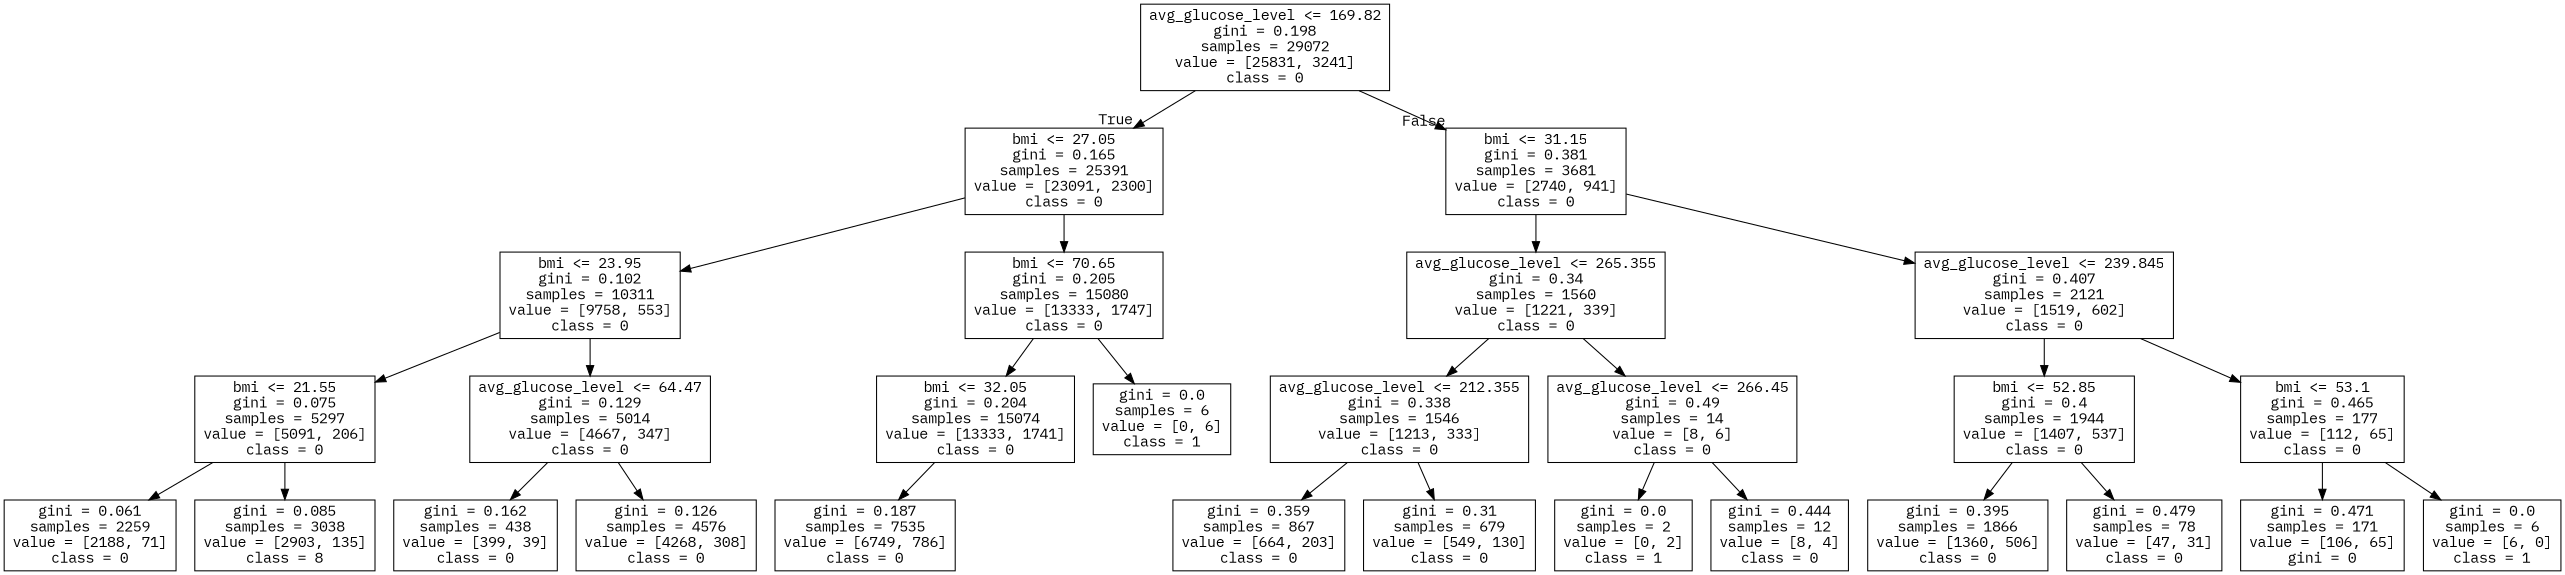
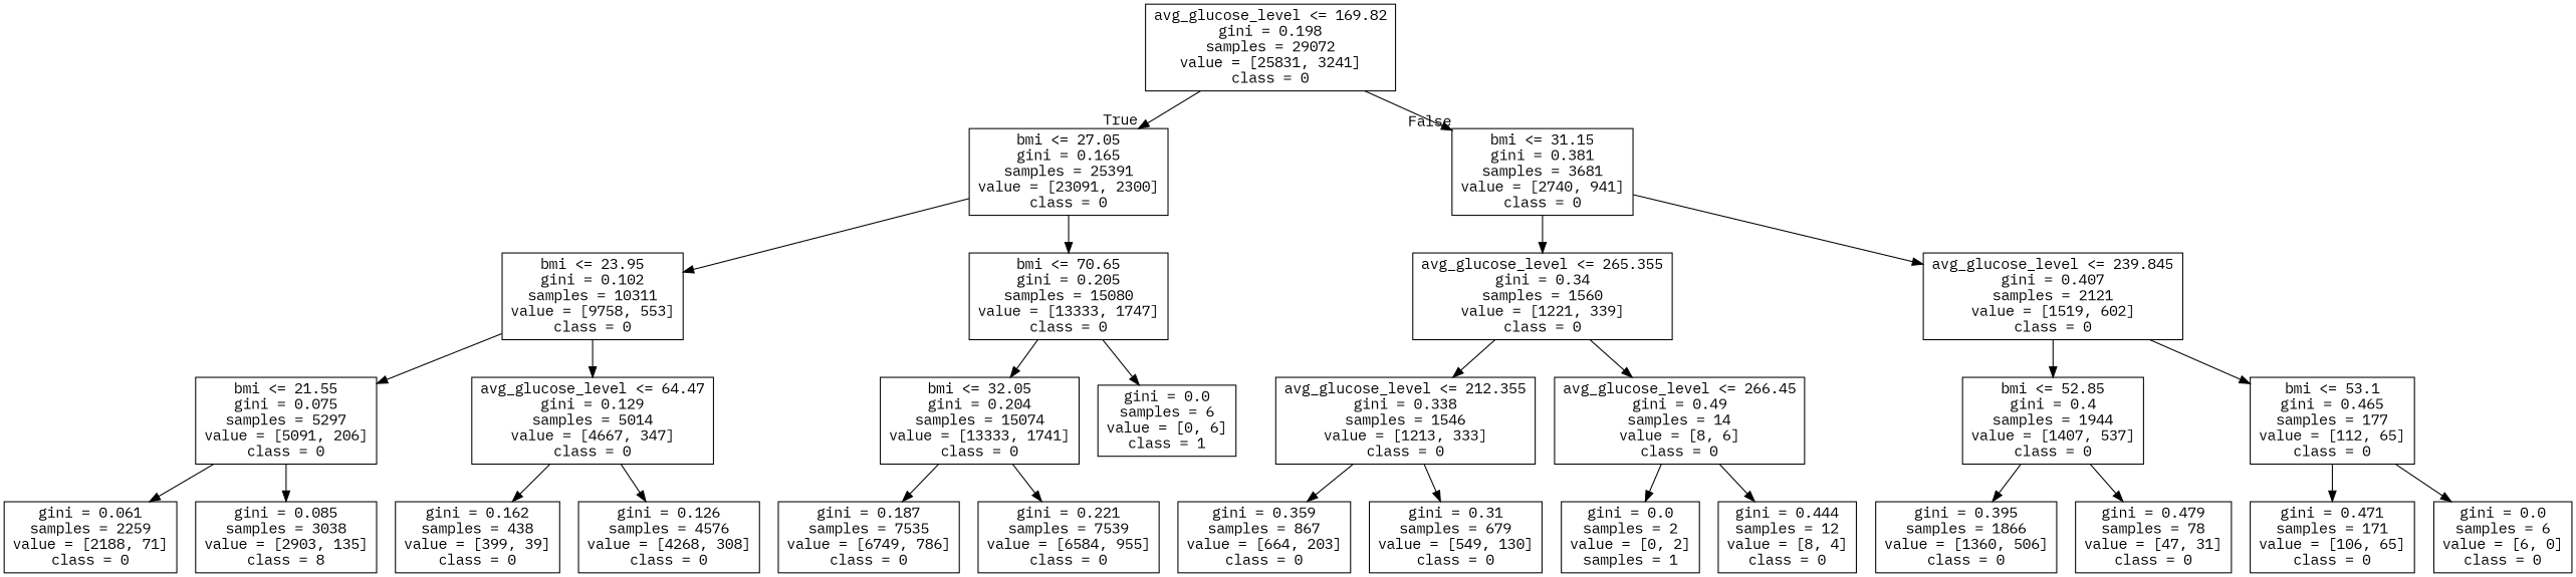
  digraph {
    fontname="IBM Plex Mono"
    node [fontname="IBM Plex Mono" shape=box]
    edge [fontname="IBM Plex Mono"]
    n1 [label="avg_glucose_level <= 169.82\ngini = 0.198\nsamples = 29072\nvalue = [25831, 3241]\nclass = 0"]
    n2 [label="bmi <= 27.05\ngini = 0.165\nsamples = 25391\nvalue = [23091, 2300]\nclass = 0"]
    n3 [label="bmi <= 31.15\ngini = 0.381\nsamples = 3681\nvalue = [2740, 941]\nclass = 0"]
    n4 [label="bmi <= 23.95\ngini = 0.102\nsamples = 10311\nvalue = [9758, 553]\nclass = 0"]
    n5 [label="bmi <= 70.65\ngini = 0.205\nsamples = 15080\nvalue = [13333, 1747]\nclass = 0"]
    n6 [label="avg_glucose_level <= 265.355\ngini = 0.34\nsamples = 1560\nvalue = [1221, 339]\nclass = 0"]
    n7 [label="avg_glucose_level <= 239.845\ngini = 0.407\nsamples = 2121\nvalue = [1519, 602]\nclass = 0"]
    n8 [label="bmi <= 21.55\ngini = 0.075\nsamples = 5297\nvalue = [5091, 206]\nclass = 0"]
    n9 [label="avg_glucose_level <= 64.47\ngini = 0.129\nsamples = 5014\nvalue = [4667, 347]\nclass = 0"]
    n10 [label="bmi <= 32.05\ngini = 0.204\nsamples = 15074\nvalue = [13333, 1741]\nclass = 0"]
    n11 [label="gini = 0.0\nsamples = 6\nvalue = [0, 6]\nclass = 1"]
    n12 [label="gini = 0.061\nsamples = 2259\nvalue = [2188, 71]\nclass = 0"]
    n13 [label="gini = 0.085\nsamples = 3038\nvalue = [2903, 135]\nclass = 8"]
    n14 [label="gini = 0.162\nsamples = 438\nvalue = [399, 39]\nclass = 0"]
    n15 [label="gini = 0.126\nsamples = 4576\nvalue = [4268, 308]\nclass = 0"]
    n16 [label="gini = 0.187\nsamples = 7535\nvalue = [6749, 786]\nclass = 0"]
+   n17 [label="gini = 0.221\nsamples = 7539\nvalue = [6584, 955]\nclass = 0"]
    n18 [label="avg_glucose_level <= 212.355\ngini = 0.338\nsamples = 1546\nvalue = [1213, 333]\nclass = 0"]
    n19 [label="avg_glucose_level <= 266.45\ngini = 0.49\nsamples = 14\nvalue = [8, 6]\nclass = 0"]
    n20 [label="bmi <= 52.85\ngini = 0.4\nsamples = 1944\nvalue = [1407, 537]\nclass = 0"]
    n21 [label="bmi <= 53.1\ngini = 0.465\nsamples = 177\nvalue = [112, 65]\nclass = 0"]
    n22 [label="gini = 0.359\nsamples = 867\nvalue = [664, 203]\nclass = 0"]
    n23 [label="gini = 0.31\nsamples = 679\nvalue = [549, 130]\nclass = 0"]
-   n24 [label="gini = 0.0\nsamples = 2\nvalue = [0, 2]\nclass = 1"]
+   n24 [label="gini = 0.0\nsamples = 2\nvalue = [0, 2]\nsamples = 1"]
    n25 [label="gini = 0.444\nsamples = 12\nvalue = [8, 4]\nclass = 0"]
    n26 [label="gini = 0.395\nsamples = 1866\nvalue = [1360, 506]\nclass = 0"]
    n27 [label="gini = 0.479\nsamples = 78\nvalue = [47, 31]\nclass = 0"]
-   n28 [label="gini = 0.471\nsamples = 171\nvalue = [106, 65]\ngini = 0"]
-   n29 [label="gini = 0.0\nsamples = 6\nvalue = [6, 0]\nclass = 1"]
+   n28 [label="gini = 0.471\nsamples = 171\nvalue = [106, 65]\nclass = 0"]
+   n29 [label="gini = 0.0\nsamples = 6\nvalue = [6, 0]\nclass = 0"]
    n1 -> n2 [headlabel=True labelangle=45 labeldistance=2.5]
    n1 -> n3 [headlabel=False labelangle=-45 labeldistance=2.5]
    n2 -> n4
    n2 -> n5
    n3 -> n6
    n3 -> n7
    n4 -> n8
    n4 -> n9
    n5 -> n10
    n5 -> n11
    n6 -> n18
    n6 -> n19
    n7 -> n20
    n7 -> n21
    n8 -> n12
    n8 -> n13
    n9 -> n14
    n9 -> n15
    n10 -> n16
+   n10 -> n17
    n18 -> n22
    n18 -> n23
    n19 -> n24
    n19 -> n25
    n20 -> n26
    n20 -> n27
    n21 -> n28
    n21 -> n29
  }
